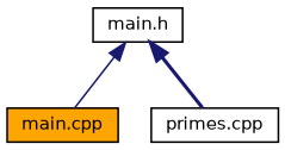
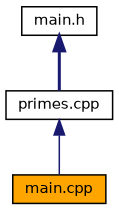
  digraph {
    node [color=black fillcolor=white fontname=Helvetica fontsize=10 shape=record style=filled]
    edge [color=midnightblue dir=back fontname=Helvetica fontsize=10 labelfontname=Helvetica labelfontsize=10]
    n1 [fontcolor=black height=0.2 label="main.h" width=0.4]
    n2 [fillcolor=orange height=0.2 label="main.cpp" width=0.4]
    n3 [height=0.2 label="primes.cpp" width=0.4]
-   n1 -> n2 [style=solid]
+   n3 -> n2 [style=solid]
    n1 -> n3 [style=bold]
  }
